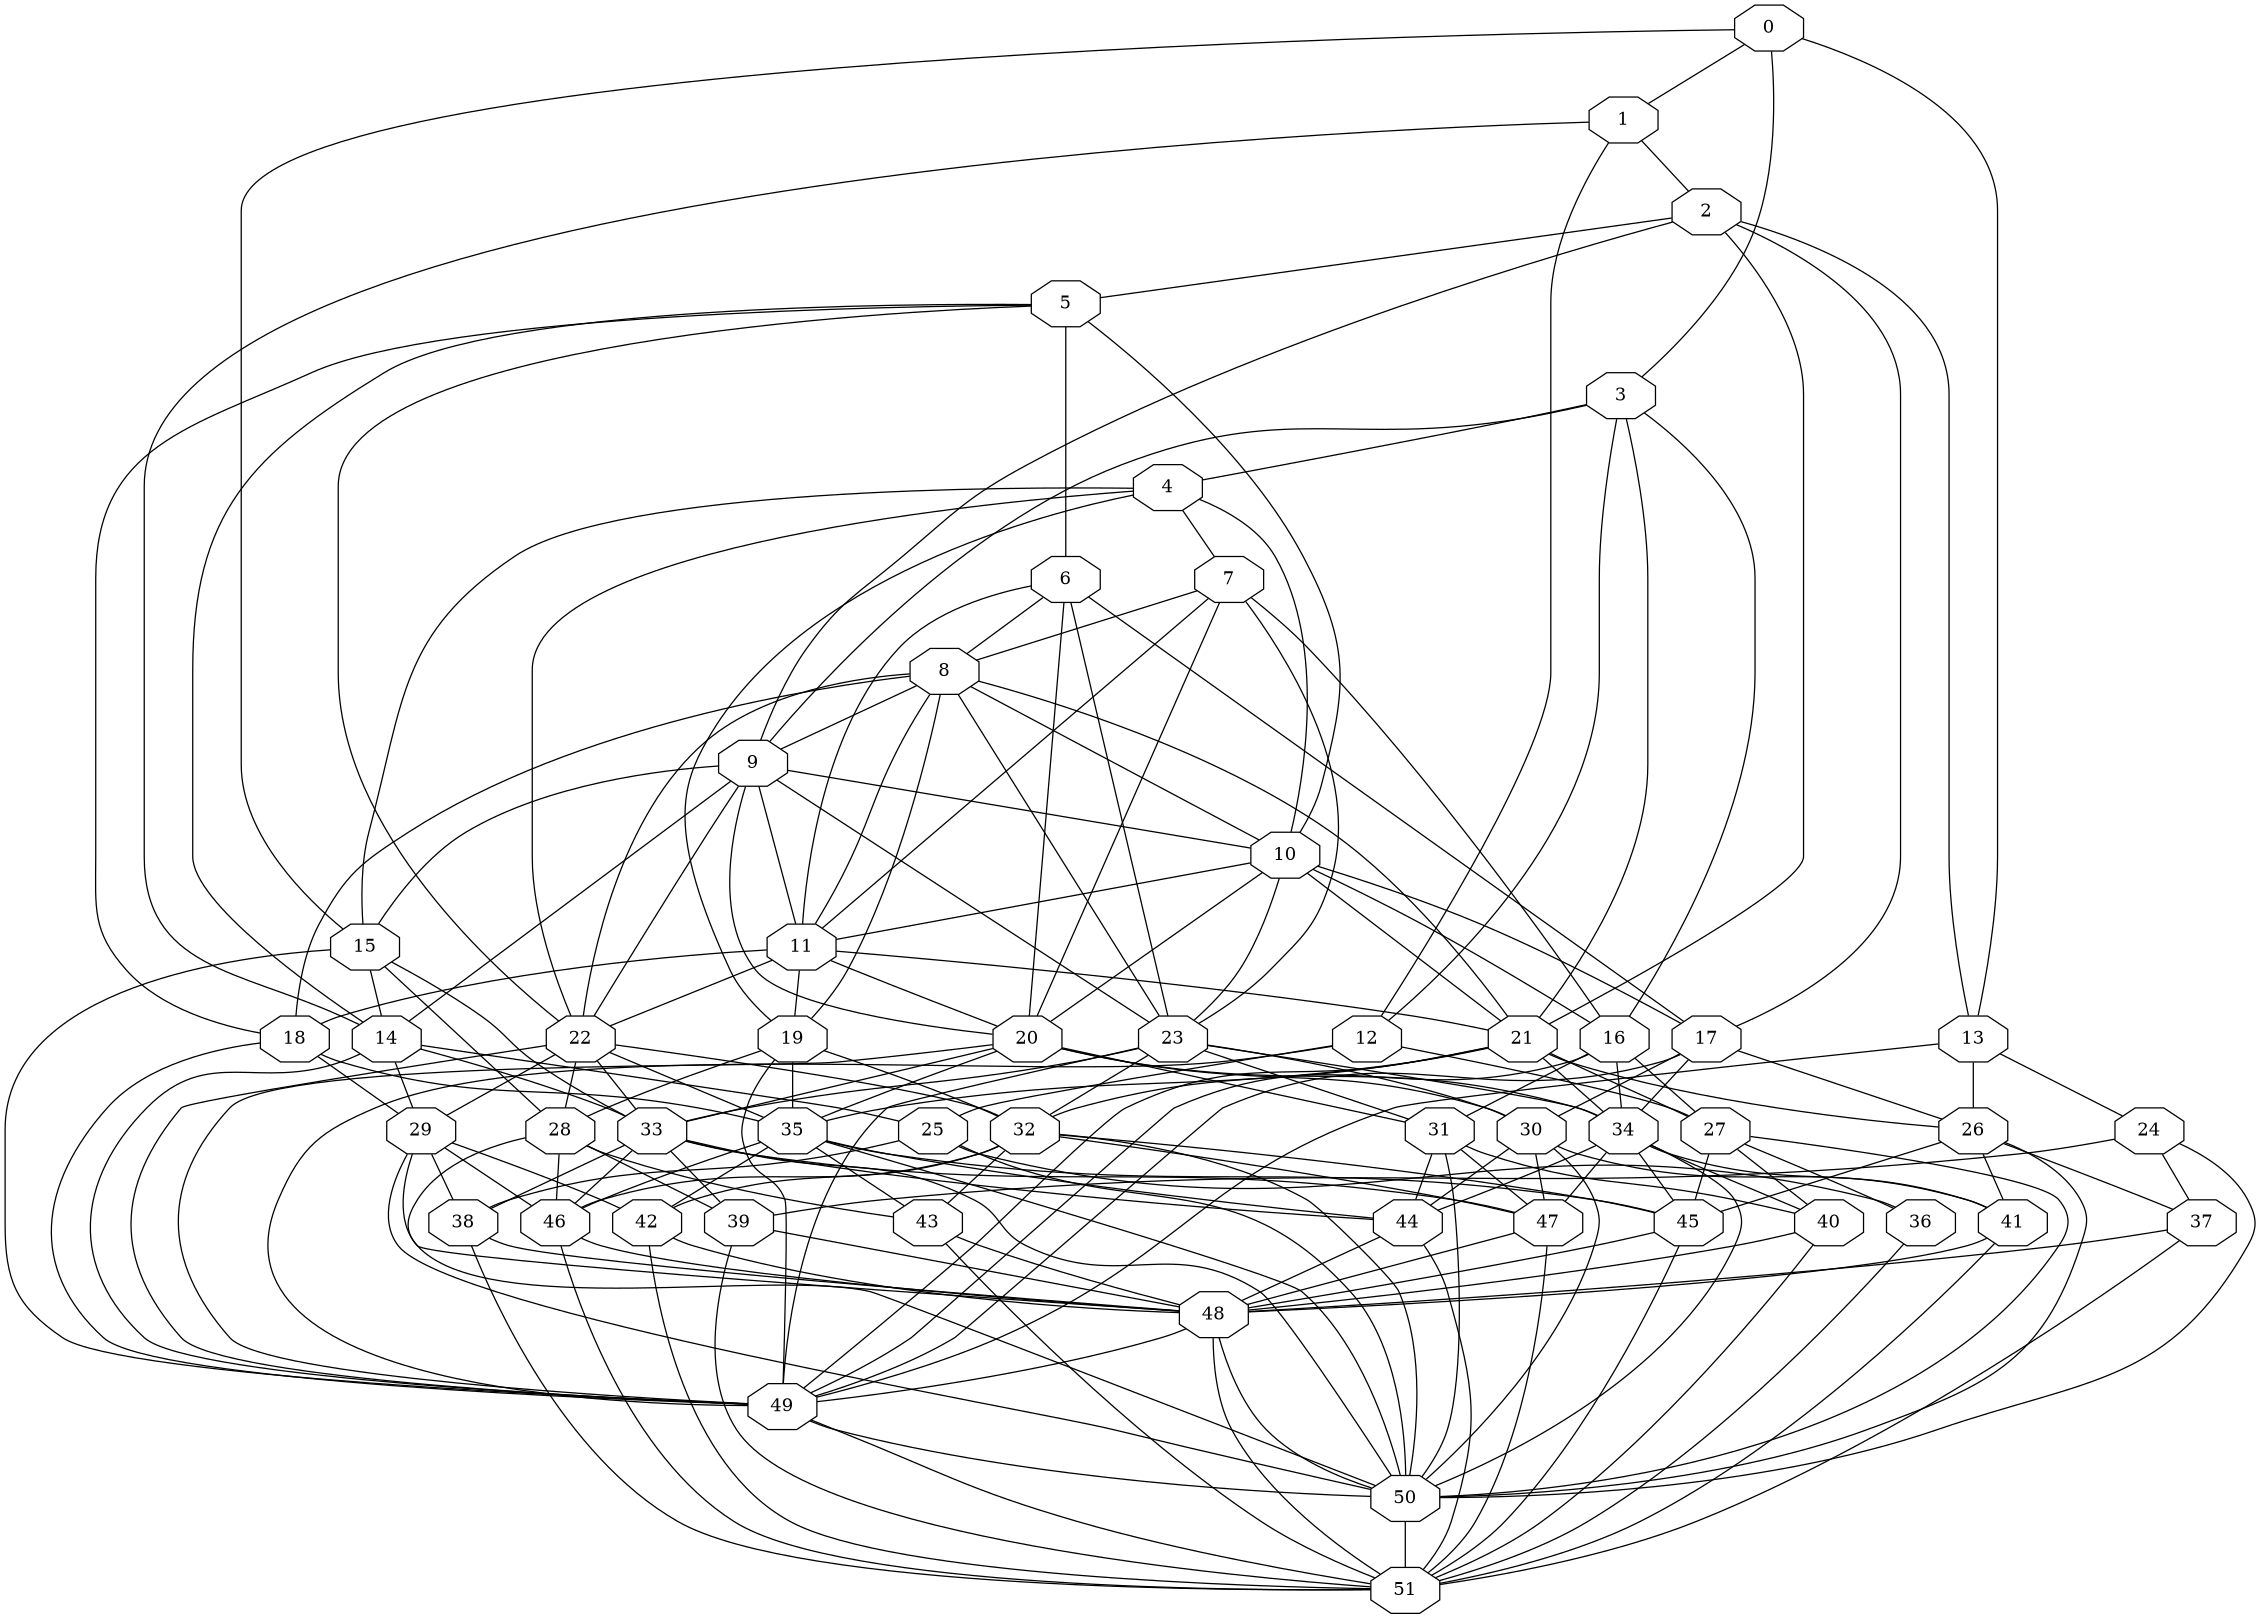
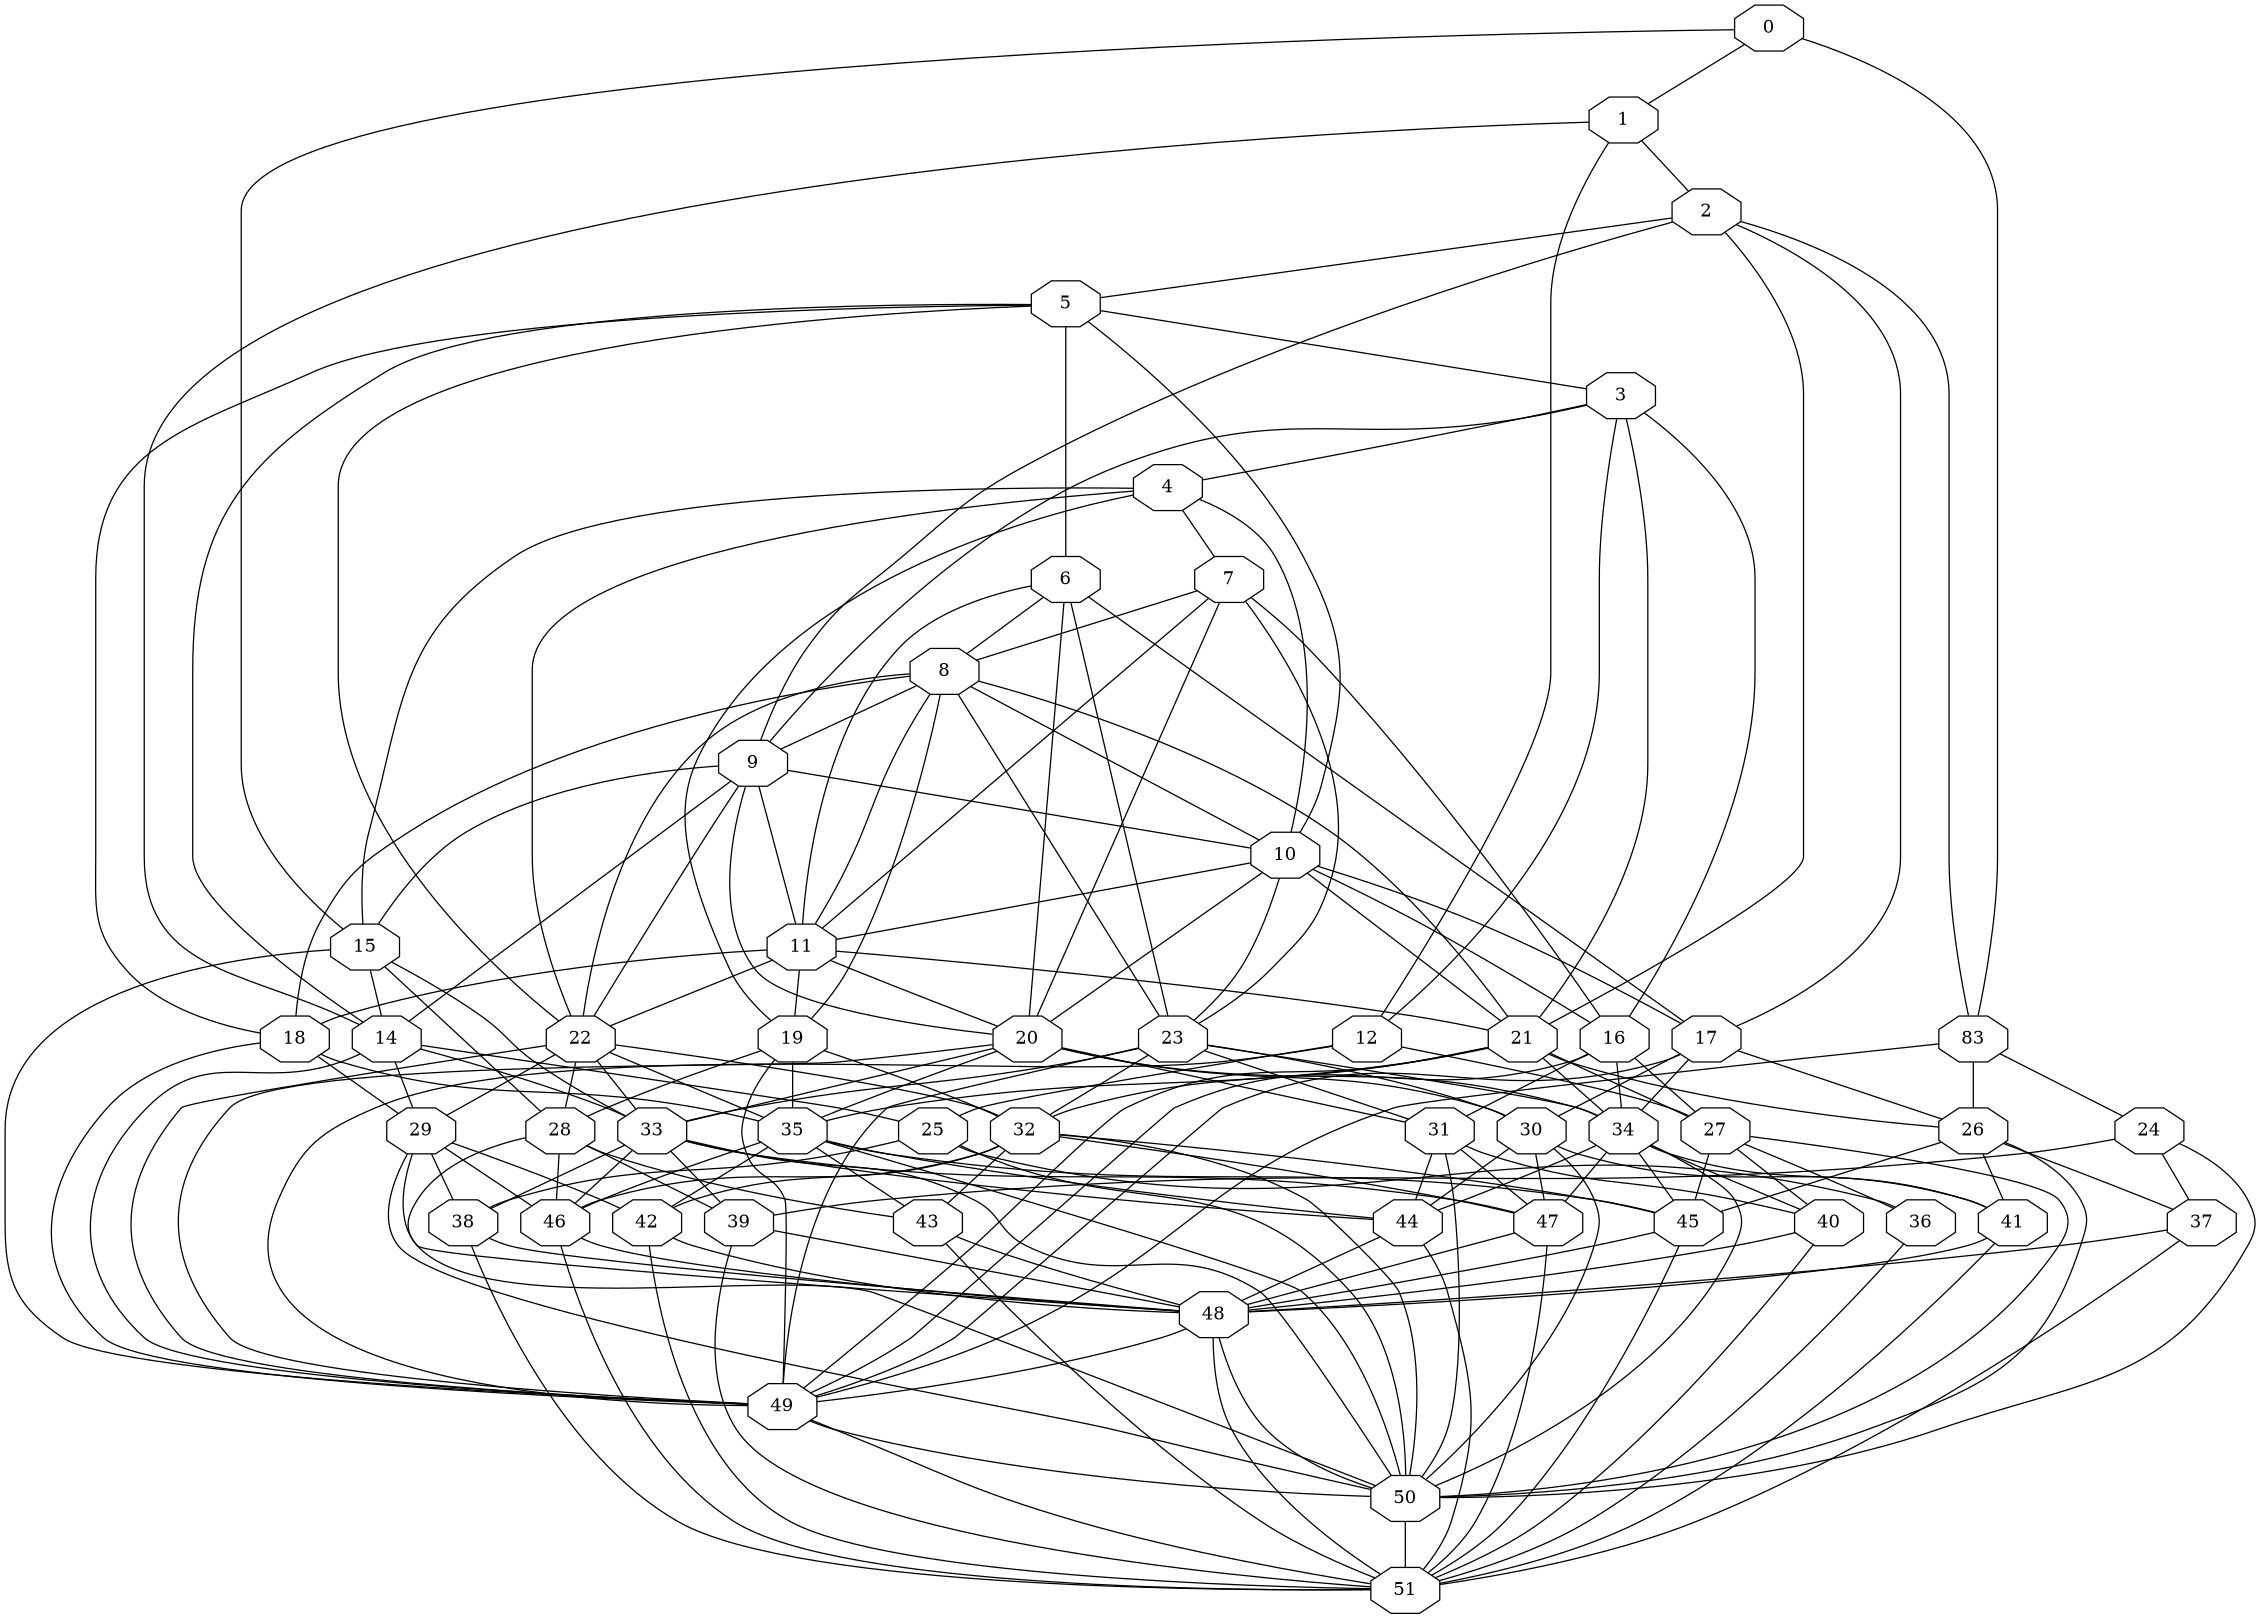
  graph {
    node [shape=octagon]
    0
    1
    3
-   13
+   13 [label=83]
    15
    2
    12
    14
    9
    21
    4
    16
    49
    24
    26
    33
    28
    5
    17
    25
    27
    29
    10
    22
    6
    18
    11
    20
    23
    34
    30
    32
    35
    7
    19
    31
    8
    50
    36
    38
    45
    40
    51
    37
    39
    41
    46
    42
    48
    44
    47
    43
    0 -- 1
-   0 -- 3
+   5 -- 3
    0 -- 13
    0 -- 15
    1 -- 2
    1 -- 12
    1 -- 14
    3 -- 12
    3 -- 9
    3 -- 21
    3 -- 4
    3 -- 16
    13 -- 49
    13 -- 24
    13 -- 26
    15 -- 14
    15 -- 49
    15 -- 33
    15 -- 28
    2 -- 13
    2 -- 9
    2 -- 21
    2 -- 5
    2 -- 17
    12 -- 49
    12 -- 25
    12 -- 27
    14 -- 49
    14 -- 33
    14 -- 25
    14 -- 29
    9 -- 15
    9 -- 14
    9 -- 10
    9 -- 22
    9 -- 11
    9 -- 20
-   9 -- 23
    21 -- 49
    21 -- 26
    21 -- 27
    21 -- 34
    21 -- 32
    21 -- 35
    4 -- 15
    4 -- 10
    4 -- 22
    4 -- 7
    4 -- 19
    16 -- 49
    16 -- 27
    16 -- 34
    16 -- 31
    49 -- 50
    49 -- 51
    24 -- 50
    24 -- 37
    24 -- 39
    26 -- 50
    26 -- 45
    26 -- 37
    26 -- 41
    33 -- 50
    33 -- 38
    33 -- 39
    33 -- 46
    33 -- 44
    33 -- 47
    28 -- 50
    28 -- 39
    28 -- 46
    28 -- 43
    5 -- 14
    5 -- 10
    5 -- 22
    5 -- 6
    5 -- 18
    17 -- 49
    17 -- 26
    17 -- 34
    17 -- 30
    25 -- 50
    25 -- 36
    25 -- 38
    27 -- 50
    27 -- 36
    27 -- 45
    27 -- 40
    29 -- 50
    29 -- 38
    29 -- 46
    29 -- 42
    29 -- 48
    10 -- 21
    10 -- 16
    10 -- 17
    10 -- 11
    10 -- 20
    10 -- 23
    22 -- 49
    22 -- 33
    22 -- 28
    22 -- 29
    22 -- 32
    22 -- 35
    6 -- 17
    6 -- 11
    6 -- 20
    6 -- 23
    6 -- 8
    18 -- 49
    18 -- 29
    18 -- 35
    11 -- 21
    11 -- 22
    11 -- 18
    11 -- 20
    11 -- 19
    20 -- 49
    20 -- 33
    20 -- 34
    20 -- 30
    20 -- 35
    20 -- 31
    23 -- 49
    23 -- 33
    23 -- 34
    23 -- 30
    23 -- 32
    23 -- 31
    34 -- 50
    34 -- 45
    34 -- 40
    34 -- 41
    34 -- 44
    34 -- 47
    30 -- 50
    30 -- 41
    30 -- 44
    30 -- 47
    32 -- 50
    32 -- 45
    32 -- 46
    32 -- 42
    32 -- 47
    32 -- 43
    35 -- 50
    35 -- 45
    35 -- 46
    35 -- 42
    35 -- 44
    35 -- 43
    7 -- 16
    7 -- 11
    7 -- 20
    7 -- 23
    7 -- 8
    19 -- 49
    19 -- 28
    19 -- 32
    19 -- 35
    31 -- 50
    31 -- 40
    31 -- 44
    31 -- 47
    8 -- 9
    8 -- 21
    8 -- 10
    8 -- 22
    8 -- 18
    8 -- 11
    8 -- 23
    8 -- 19
    50 -- 51
    36 -- 51
    38 -- 51
    38 -- 48
    45 -- 51
    45 -- 48
    40 -- 51
    40 -- 48
    37 -- 51
    37 -- 48
    39 -- 51
    39 -- 48
    41 -- 51
    41 -- 48
    46 -- 51
    46 -- 48
    42 -- 51
    42 -- 48
    48 -- 49
    48 -- 50
    48 -- 51
    44 -- 51
    44 -- 48
    47 -- 51
    47 -- 48
    43 -- 51
    43 -- 48
  }
